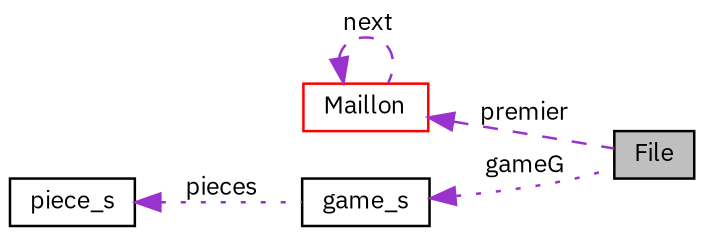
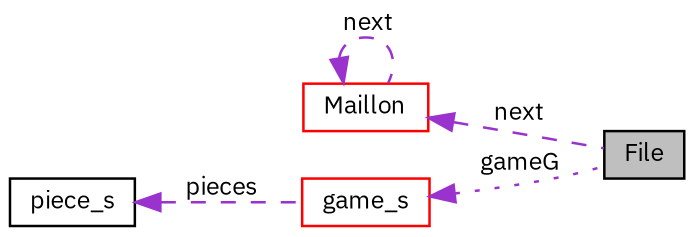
  digraph {
    fontname="IBM Plex Sans"
    rankdir=LR
    node [color=black fillcolor=white fontname="IBM Plex Sans" fontsize=10 shape=record style=filled]
    edge [color=darkorchid3 dir=back fontname="IBM Plex Sans" fontsize=10 labelfontname=Helvetica labelfontsize=10 style=dashed]
    n1 [fillcolor=grey75 fontcolor=black height=0.2 label=File width=0.4]
    n2 [color=red height=0.2 label=Maillon width=0.4]
-   n3 [height=0.2 label=game_s width=0.4]
+   n3 [color=red height=0.2 label=game_s width=0.4]
    n4 [height=0.2 label=piece_s width=0.4]
-   n2 -> n1 [label=" premier"]
+   n2 -> n1 [label=" next"]
    n2 -> n2 [label=" next"]
    n3 -> n1 [label=" gameG" style=dotted]
-   n4 -> n3 [label=" pieces" style=dotted]
+   n4 -> n3 [label=" pieces"]
  }
